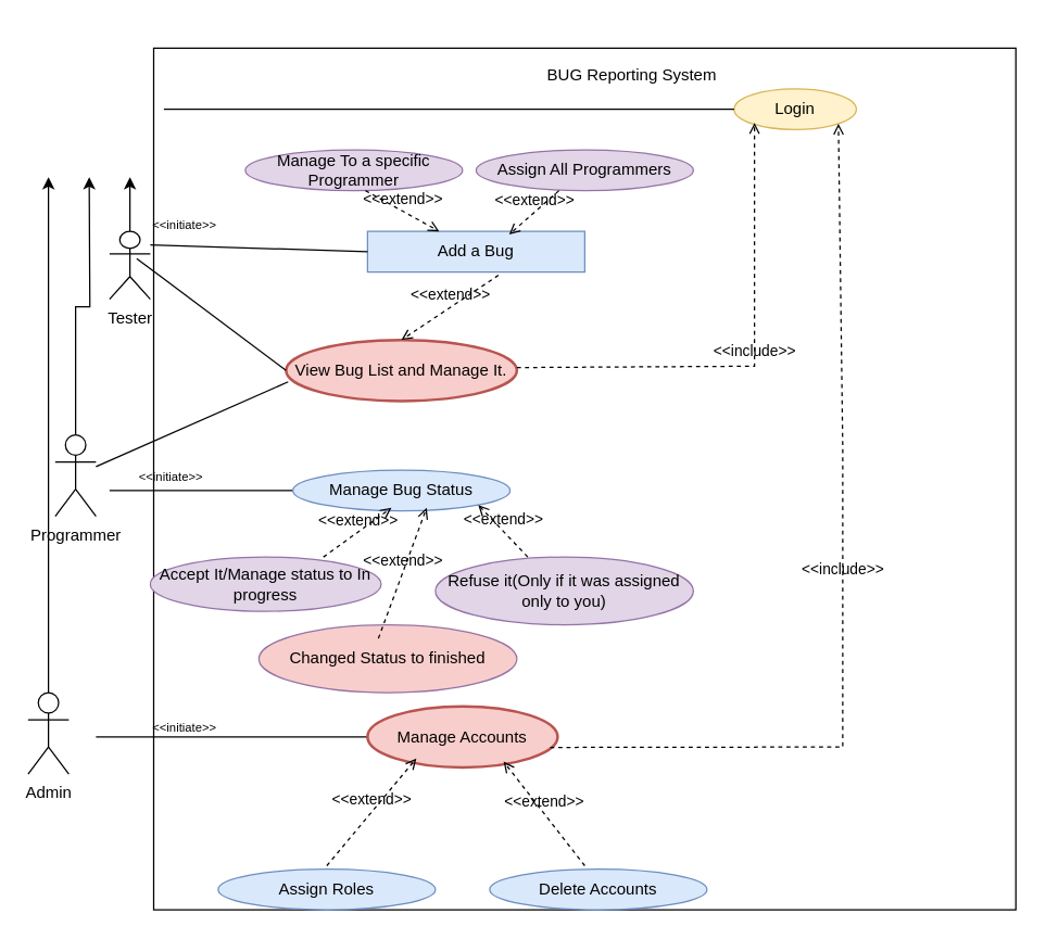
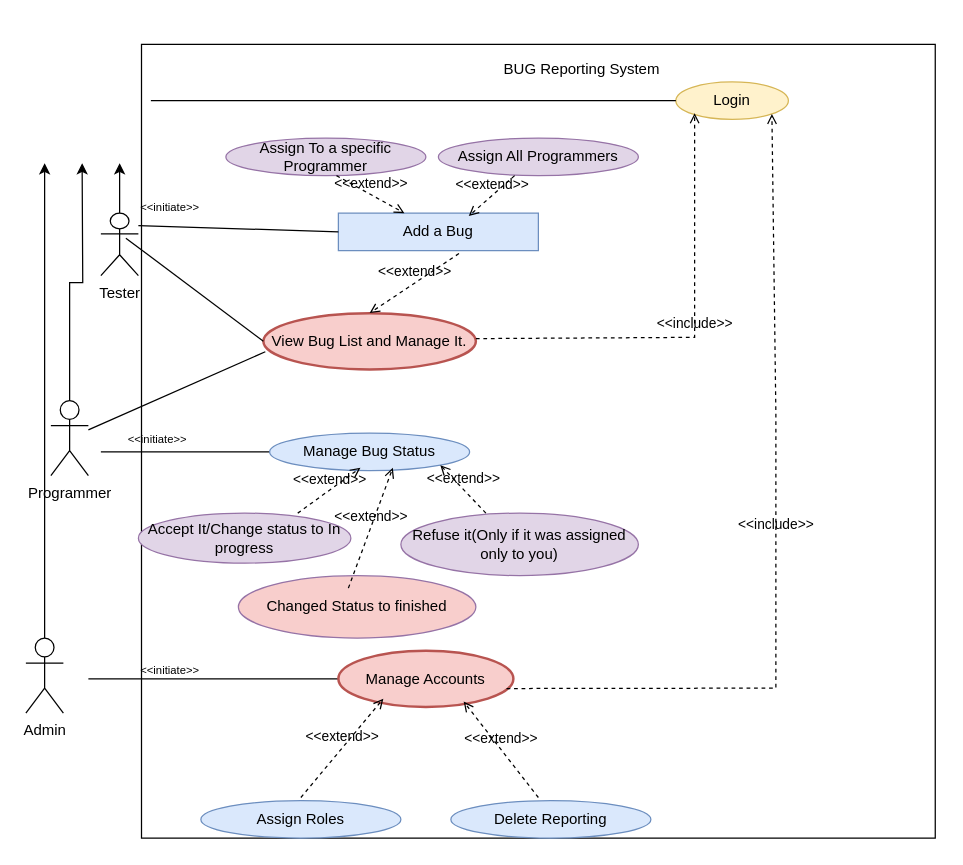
  <mxCell id="0" />
  <mxCell id="1" parent="0" />
  <mxCell id="2" value="" style="whiteSpace=wrap;html=1;aspect=fixed;" vertex="1" parent="1"><mxGeometry x="112.5" y="35" width="635" height="635" as="geometry" /></mxCell>
  <mxCell id="3" style="edgeStyle=orthogonalEdgeStyle;rounded=0;orthogonalLoop=1;jettySize=auto;html=1;" parent="1" source="4" edge="1"><mxGeometry relative="1" as="geometry"><mxPoint x="95" y="130" as="targetPoint" /></mxGeometry></mxCell>
  <mxCell id="4" value="Tester" style="shape=umlActor;verticalLabelPosition=bottom;verticalAlign=top;html=1;" parent="1" vertex="1"><mxGeometry x="80" y="170" width="30" height="50" as="geometry" /></mxCell>
  <mxCell id="5" style="edgeStyle=orthogonalEdgeStyle;rounded=0;orthogonalLoop=1;jettySize=auto;html=1;" parent="1" source="6" edge="1"><mxGeometry relative="1" as="geometry"><mxPoint x="65" y="130" as="targetPoint" /></mxGeometry></mxCell>
  <mxCell id="6" value="Programmer" style="shape=umlActor;verticalLabelPosition=bottom;verticalAlign=top;html=1;" parent="1" vertex="1"><mxGeometry x="40" y="320" width="30" height="60" as="geometry" /></mxCell>
  <mxCell id="7" style="edgeStyle=orthogonalEdgeStyle;rounded=0;orthogonalLoop=1;jettySize=auto;html=1;" parent="1" source="8" edge="1"><mxGeometry relative="1" as="geometry"><mxPoint x="35" y="130" as="targetPoint" /></mxGeometry></mxCell>
  <mxCell id="8" value="Admin&lt;div&gt;&lt;br&gt;&lt;/div&gt;" style="shape=umlActor;verticalLabelPosition=bottom;verticalAlign=top;html=1;" parent="1" vertex="1"><mxGeometry x="20" y="510" width="30" height="60" as="geometry" /></mxCell>
  <mxCell id="9" value="" style="line;strokeWidth=1;fillColor=none;align=left;verticalAlign=middle;spacingTop=-1;spacingLeft=3;spacingRight=3;rotatable=0;labelPosition=right;points=[];portConstraint=eastwest;strokeColor=inherit;" parent="1" vertex="1"><mxGeometry x="80" y="357" width="140" height="8" as="geometry" /></mxCell>
  <mxCell id="10" value="" style="line;strokeWidth=1;fillColor=none;align=left;verticalAlign=middle;spacingTop=-1;spacingLeft=3;spacingRight=3;rotatable=0;labelPosition=right;points=[];portConstraint=eastwest;strokeColor=inherit;" parent="1" vertex="1"><mxGeometry x="70" y="467.5" width="220" height="150" as="geometry" /></mxCell>
  <mxCell id="11" value="Manage Accounts" style="strokeWidth=2;html=1;shape=mxgraph.flowchart.start_1;whiteSpace=wrap;BackgroundColor=#FFCCFF;fillColor=#f8cecc;strokeColor=#b85450;" parent="1" vertex="1"><mxGeometry x="270" y="520" width="140" height="45" as="geometry" /></mxCell>
  <mxCell id="12" value="&amp;lt;&amp;lt;extend&amp;gt;&amp;gt;" style="html=1;verticalAlign=bottom;labelBackgroundColor=none;endArrow=open;endFill=0;dashed=1;rounded=0;entryX=0.257;entryY=0.854;entryDx=0;entryDy=0;entryPerimeter=0;" parent="1" target="11" edge="1"><mxGeometry width="160" relative="1" as="geometry"><mxPoint x="240" y="637.5" as="sourcePoint" /><mxPoint x="330" y="617.5" as="targetPoint" /></mxGeometry></mxCell>
  <mxCell id="13" value="Assign Roles" style="ellipse;whiteSpace=wrap;html=1;fillColor=#dae8fc;strokeColor=#6c8ebf;" parent="1" vertex="1"><mxGeometry x="160" y="640" width="160" height="30" as="geometry" /></mxCell>
- <mxCell id="14" value="Delete Accounts" style="ellipse;whiteSpace=wrap;html=1;fillColor=#dae8fc;strokeColor=#6c8ebf;" parent="1" vertex="1"><mxGeometry x="360" y="640" width="160" height="30" as="geometry" /></mxCell>
+ <mxCell id="14" value="Delete Reporting" style="ellipse;whiteSpace=wrap;html=1;fillColor=#dae8fc;strokeColor=#6c8ebf;" parent="1" vertex="1"><mxGeometry x="360" y="640" width="160" height="30" as="geometry" /></mxCell>
  <mxCell id="15" value="&amp;lt;&amp;lt;extend&amp;gt;&amp;gt;" style="html=1;verticalAlign=bottom;labelBackgroundColor=none;endArrow=open;endFill=0;dashed=1;rounded=0;entryX=0.716;entryY=0.906;entryDx=0;entryDy=0;entryPerimeter=0;exitX=0.5;exitY=0;exitDx=0;exitDy=0;" parent="1" target="11" edge="1"><mxGeometry width="160" relative="1" as="geometry"><mxPoint x="430" y="637.5" as="sourcePoint" /><mxPoint x="316" y="568.5" as="targetPoint" /><Array as="points" /></mxGeometry></mxCell>
  <mxCell id="16" value="Login" style="ellipse;whiteSpace=wrap;html=1;fillColor=#fff2cc;strokeColor=#d6b656;" parent="1" vertex="1"><mxGeometry x="540" y="65" width="90" height="30" as="geometry" /></mxCell>
  <mxCell id="17" value="" style="line;strokeWidth=1;fillColor=none;align=left;verticalAlign=middle;spacingTop=-1;spacingLeft=3;spacingRight=3;rotatable=0;labelPosition=right;points=[];portConstraint=eastwest;strokeColor=inherit;" parent="1" vertex="1"><mxGeometry x="120" y="76" width="420" height="8" as="geometry" /></mxCell>
  <mxCell id="18" value="&amp;lt;&amp;lt;include&amp;gt;&amp;gt;" style="html=1;verticalAlign=bottom;labelBackgroundColor=none;endArrow=open;endFill=0;dashed=1;rounded=0;exitX=0.961;exitY=0.674;exitDx=0;exitDy=0;exitPerimeter=0;entryX=1;entryY=1;entryDx=0;entryDy=0;" parent="1" source="11" target="16" edge="1"><mxGeometry width="160" relative="1" as="geometry"><mxPoint x="490" y="360" as="sourcePoint" /><mxPoint x="650" y="360" as="targetPoint" /><Array as="points"><mxPoint x="620" y="550" /><mxPoint x="620" y="330" /></Array></mxGeometry></mxCell>
  <mxCell id="19" value="View Bug List and Manage It." style="strokeWidth=2;html=1;shape=mxgraph.flowchart.start_1;whiteSpace=wrap;BackgroundColor=#FFCCFF;fillColor=#f8cecc;strokeColor=#b85450;" parent="1" vertex="1"><mxGeometry x="210" y="250" width="170" height="45" as="geometry" /></mxCell>
  <mxCell id="20" value="Add a Bug" style="whiteSpace=wrap;html=1;fillColor=#dae8fc;strokeColor=#6c8ebf;rounded=0;" parent="1" vertex="1"><mxGeometry x="270" y="170" width="160" height="30" as="geometry" /></mxCell>
  <mxCell id="21" value="&amp;lt;&amp;lt;extend&amp;gt;&amp;gt;" style="html=1;verticalAlign=bottom;labelBackgroundColor=none;endArrow=open;endFill=0;dashed=1;rounded=0;exitX=0.603;exitY=1.078;exitDx=0;exitDy=0;exitPerimeter=0;entryX=0.5;entryY=0;entryDx=0;entryDy=0;entryPerimeter=0;" parent="1" source="20" target="19" edge="1"><mxGeometry width="160" relative="1" as="geometry"><mxPoint x="295" y="250" as="sourcePoint" /><mxPoint x="240" y="230" as="targetPoint" /><Array as="points" /></mxGeometry></mxCell>
  <mxCell id="22" value="Manage Bug Status" style="ellipse;whiteSpace=wrap;html=1;fillColor=#dae8fc;strokeColor=#6c8ebf;" parent="1" vertex="1"><mxGeometry x="215" y="346" width="160" height="30" as="geometry" /></mxCell>
  <mxCell id="23" value="" style="endArrow=none;html=1;rounded=0;exitX=0;exitY=0.5;exitDx=0;exitDy=0;exitPerimeter=0;" parent="1" source="19" edge="1"><mxGeometry width="50" height="50" relative="1" as="geometry"><mxPoint x="200" y="310" as="sourcePoint" /><mxPoint x="100" y="190" as="targetPoint" /><Array as="points" /></mxGeometry></mxCell>
  <mxCell id="24" value="" style="endArrow=none;html=1;rounded=0;entryX=0;entryY=0.5;entryDx=0;entryDy=0;" parent="1" target="20" edge="1"><mxGeometry width="50" height="50" relative="1" as="geometry"><mxPoint x="110" y="180" as="sourcePoint" /><mxPoint x="160" y="130" as="targetPoint" /><Array as="points" /></mxGeometry></mxCell>
  <mxCell id="25" value="&lt;font style=&quot;font-size: 9px;&quot;&gt;&amp;lt;&amp;lt;initiate&amp;gt;&amp;gt;&lt;/font&gt;" style="text;html=1;align=center;verticalAlign=middle;resizable=0;points=[];autosize=1;strokeColor=none;fillColor=none;" parent="1" vertex="1"><mxGeometry x="100" y="150" width="70" height="30" as="geometry" /></mxCell>
  <mxCell id="26" value="" style="endArrow=none;html=1;rounded=0;exitX=0.009;exitY=0.687;exitDx=0;exitDy=0;exitPerimeter=0;" parent="1" source="19" target="6" edge="1"><mxGeometry width="50" height="50" relative="1" as="geometry"><mxPoint x="180" y="346" as="sourcePoint" /><mxPoint x="70" y="263" as="targetPoint" /><Array as="points" /></mxGeometry></mxCell>
  <mxCell id="27" value="&lt;font style=&quot;font-size: 9px;&quot;&gt;&amp;lt;&amp;lt;initiate&amp;gt;&amp;gt;&lt;/font&gt;" style="text;html=1;align=center;verticalAlign=middle;resizable=0;points=[];autosize=1;strokeColor=none;fillColor=none;" parent="1" vertex="1"><mxGeometry x="90" y="335" width="70" height="30" as="geometry" /></mxCell>
- <mxCell id="28" value="Manage To a specific Programmer" style="ellipse;whiteSpace=wrap;html=1;fillColor=#e1d5e7;strokeColor=#9673a6;" parent="1" vertex="1"><mxGeometry x="180" y="110" width="160" height="30" as="geometry" /></mxCell>
+ <mxCell id="28" value="Assign To a specific Programmer" style="ellipse;whiteSpace=wrap;html=1;fillColor=#e1d5e7;strokeColor=#9673a6;" parent="1" vertex="1"><mxGeometry x="180" y="110" width="160" height="30" as="geometry" /></mxCell>
  <mxCell id="29" value="Assign All Programmers" style="ellipse;whiteSpace=wrap;html=1;fillColor=#e1d5e7;strokeColor=#9673a6;" parent="1" vertex="1"><mxGeometry x="350" y="110" width="160" height="30" as="geometry" /></mxCell>
  <mxCell id="30" value="&amp;lt;&amp;lt;extend&amp;gt;&amp;gt;" style="html=1;verticalAlign=bottom;labelBackgroundColor=none;endArrow=open;endFill=0;dashed=1;rounded=0;entryX=0.652;entryY=0.078;entryDx=0;entryDy=0;entryPerimeter=0;" parent="1" target="20" edge="1"><mxGeometry width="160" relative="1" as="geometry"><mxPoint x="411" y="140" as="sourcePoint" /><mxPoint x="360" y="168" as="targetPoint" /><Array as="points" /></mxGeometry></mxCell>
  <mxCell id="31" value="&amp;lt;&amp;lt;extend&amp;gt;&amp;gt;" style="html=1;verticalAlign=bottom;labelBackgroundColor=none;endArrow=open;endFill=0;dashed=1;rounded=0;" parent="1" target="20" edge="1"><mxGeometry width="160" relative="1" as="geometry"><mxPoint x="268.5" y="140" as="sourcePoint" /><mxPoint x="231.5" y="172" as="targetPoint" /><Array as="points" /></mxGeometry></mxCell>
  <mxCell id="32" value="Refuse it(Only if it was assigned only to you)" style="ellipse;whiteSpace=wrap;html=1;fillColor=#e1d5e7;strokeColor=#9673a6;" parent="1" vertex="1"><mxGeometry x="320" y="410" width="190" height="50" as="geometry" /></mxCell>
- <mxCell id="33" value="Accept It/Manage status to In progress" style="ellipse;whiteSpace=wrap;html=1;fillColor=#e1d5e7;strokeColor=#9673a6;" parent="1" vertex="1"><mxGeometry x="110" y="410" width="170" height="40" as="geometry" /></mxCell>
+ <mxCell id="33" value="Accept It/Change status to In progress" style="ellipse;whiteSpace=wrap;html=1;fillColor=#e1d5e7;strokeColor=#9673a6;" parent="1" vertex="1"><mxGeometry x="110" y="410" width="170" height="40" as="geometry" /></mxCell>
  <mxCell id="34" value="&amp;lt;&amp;lt;extend&amp;gt;&amp;gt;" style="html=1;verticalAlign=bottom;labelBackgroundColor=none;endArrow=open;endFill=0;dashed=1;rounded=0;exitX=0.638;exitY=-0.011;exitDx=0;exitDy=0;exitPerimeter=0;entryX=1;entryY=1;entryDx=0;entryDy=0;" parent="1" target="22" edge="1"><mxGeometry x="-0.011" width="160" relative="1" as="geometry"><mxPoint x="388" y="410" as="sourcePoint" /><mxPoint x="380" y="356" as="targetPoint" /><Array as="points" /><mxPoint as="offset" /></mxGeometry></mxCell>
  <mxCell id="35" value="&amp;lt;&amp;lt;extend&amp;gt;&amp;gt;" style="html=1;verticalAlign=bottom;labelBackgroundColor=none;endArrow=open;endFill=0;dashed=1;rounded=0;exitX=0.75;exitY=0;exitDx=0;exitDy=0;exitPerimeter=0;entryX=0.454;entryY=0.926;entryDx=0;entryDy=0;entryPerimeter=0;" parent="1" source="33" target="22" edge="1"><mxGeometry x="-0.011" width="160" relative="1" as="geometry"><mxPoint x="337" y="366" as="sourcePoint" /><mxPoint x="329" y="312" as="targetPoint" /><Array as="points" /><mxPoint as="offset" /></mxGeometry></mxCell>
  <mxCell id="36" value="&amp;lt;&amp;lt;include&amp;gt;&amp;gt;" style="html=1;verticalAlign=bottom;labelBackgroundColor=none;endArrow=open;endFill=0;dashed=1;rounded=0;exitX=1;exitY=0.5;exitDx=0;exitDy=0;" parent="1" edge="1"><mxGeometry width="160" relative="1" as="geometry"><mxPoint x="380" y="270.39" as="sourcePoint" /><mxPoint x="555" y="90" as="targetPoint" /><Array as="points"><mxPoint x="555" y="269.39" /></Array></mxGeometry></mxCell>
  <mxCell id="37" value="Changed Status to finished" style="ellipse;whiteSpace=wrap;html=1;fillColor=#f8cecc;strokeColor=#9673a6;" parent="1" vertex="1"><mxGeometry x="190" y="460" width="190" height="50" as="geometry" /></mxCell>
  <mxCell id="38" value="&amp;lt;&amp;lt;extend&amp;gt;&amp;gt;" style="html=1;verticalAlign=bottom;labelBackgroundColor=none;endArrow=open;endFill=0;dashed=1;rounded=0;exitX=0.638;exitY=-0.011;exitDx=0;exitDy=0;exitPerimeter=0;entryX=0.616;entryY=0.926;entryDx=0;entryDy=0;entryPerimeter=0;" parent="1" target="22" edge="1"><mxGeometry x="-0.011" width="160" relative="1" as="geometry"><mxPoint x="278" y="470" as="sourcePoint" /><mxPoint x="242" y="432" as="targetPoint" /><Array as="points" /><mxPoint as="offset" /></mxGeometry></mxCell>
  <mxCell id="39" value="BUG Reporting System" style="text;html=1;align=center;verticalAlign=middle;whiteSpace=wrap;rounded=0;" vertex="1" parent="1"><mxGeometry x="400" width="130" height="70" as="geometry" y="20" /></mxCell>
  <mxCell id="40" value="&lt;font style=&quot;font-size: 9px;&quot;&gt;&amp;lt;&amp;lt;initiate&amp;gt;&amp;gt;&lt;/font&gt;" style="text;html=1;align=center;verticalAlign=middle;resizable=0;points=[];autosize=1;strokeColor=none;fillColor=none;" vertex="1" parent="1"><mxGeometry x="100" y="520" width="70" height="30" as="geometry" /></mxCell>
